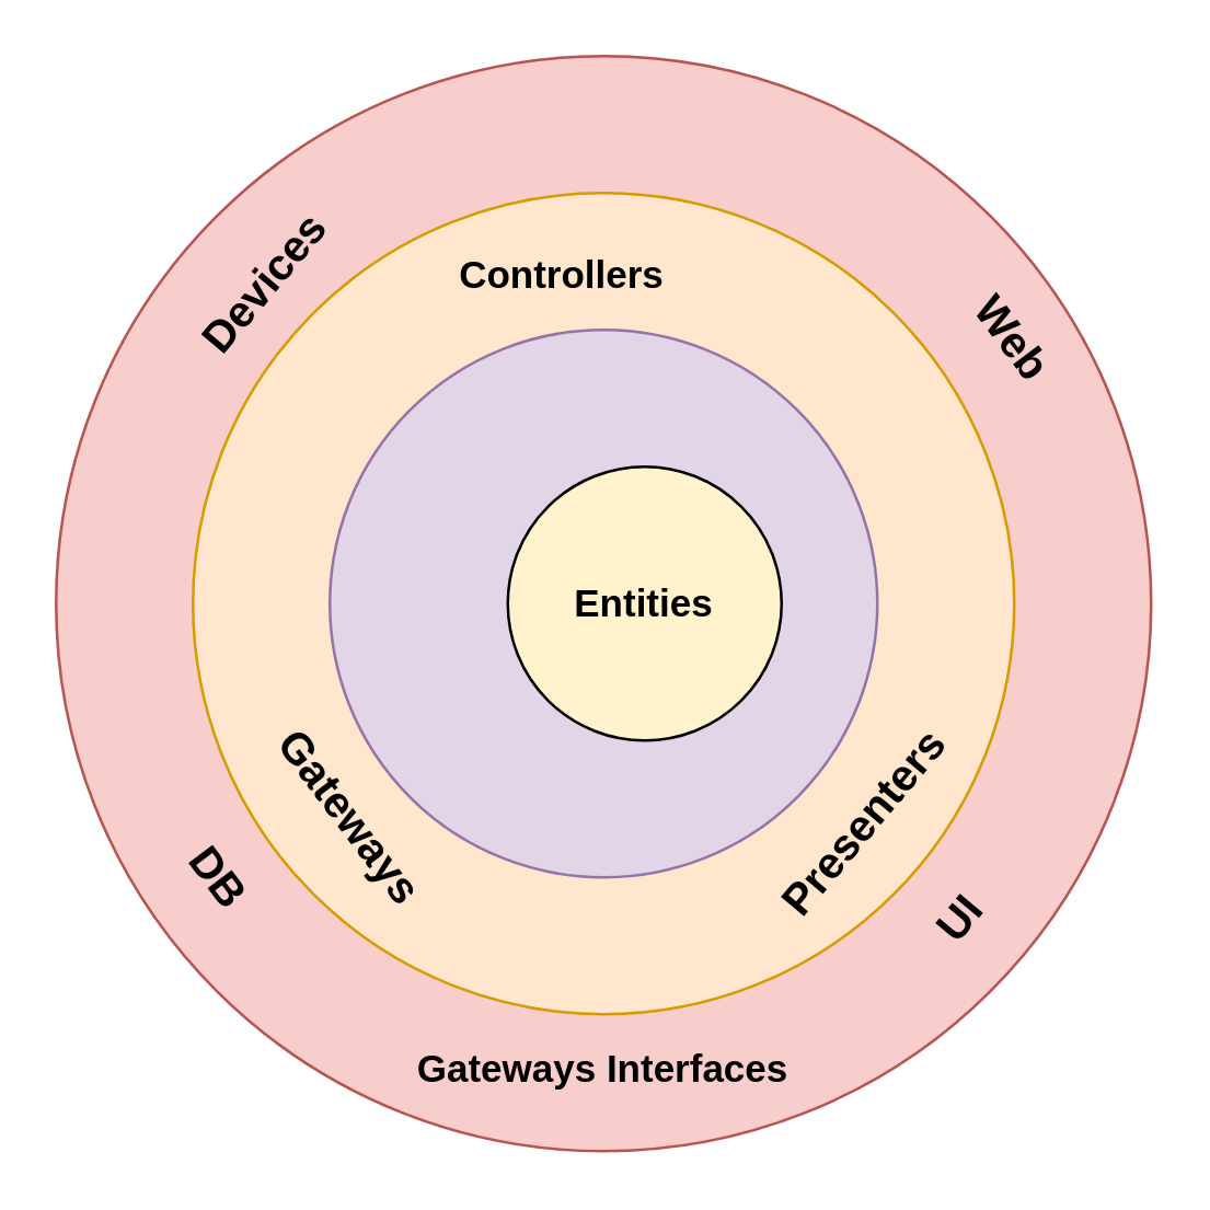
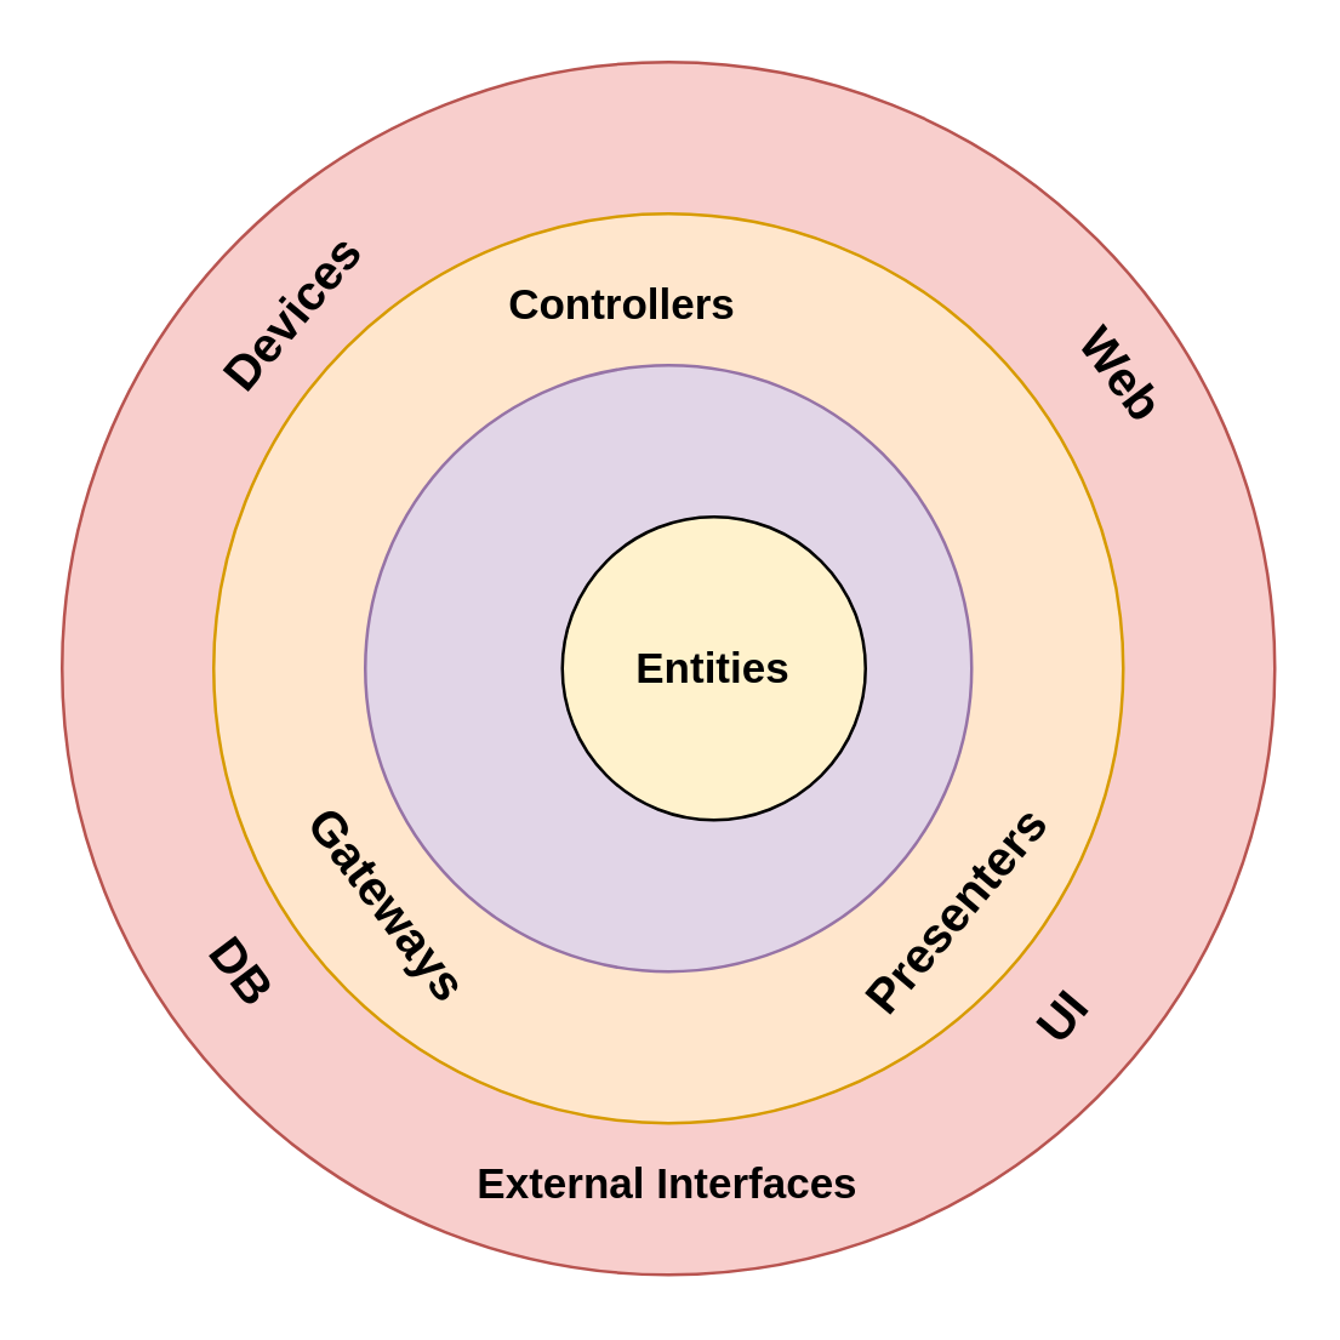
  <mxCell id="0" />
  <mxCell id="1" parent="0" />
  <mxCell id="2" value="" style="ellipse;whiteSpace=wrap;html=1;aspect=fixed;fillColor=#f8cecc;strokeColor=#b85450;" parent="1" vertex="1"><mxGeometry x="20" y="20" width="400" height="400" as="geometry" /></mxCell>
  <mxCell id="3" value="" style="ellipse;whiteSpace=wrap;html=1;aspect=fixed;fillColor=#ffe6cc;strokeColor=#d79b00;" parent="1" vertex="1"><mxGeometry x="70" y="70" width="300" height="300" as="geometry" /></mxCell>
  <mxCell id="4" value="" style="ellipse;whiteSpace=wrap;html=1;aspect=fixed;fillColor=#e1d5e7;fontStyle=1;fontSize=14;strokeColor=#9673a6;" parent="1" vertex="1"><mxGeometry x="120" y="120" width="200" height="200" as="geometry" /></mxCell>
  <mxCell id="5" value="Controllers" style="text;html=1;strokeColor=none;fillColor=none;align=center;verticalAlign=middle;whiteSpace=wrap;rounded=0;fontStyle=1;fontSize=14;" parent="1" vertex="1"><mxGeometry x="125" y="90" width="160" height="20" as="geometry" /></mxCell>
  <mxCell id="6" value="DB" style="text;html=1;strokeColor=none;fillColor=none;align=center;verticalAlign=middle;whiteSpace=wrap;rounded=0;rotation=53;fontStyle=1;fontSize=16;" parent="1" vertex="1"><mxGeometry x="60" y="310" width="40" height="20" as="geometry" /></mxCell>
  <mxCell id="7" value="UI" style="text;html=1;strokeColor=none;fillColor=none;align=center;verticalAlign=middle;whiteSpace=wrap;rounded=0;rotation=310;fontStyle=1;fontSize=16;" parent="1" vertex="1"><mxGeometry x="330" y="325" width="40" height="20" as="geometry" /></mxCell>
  <mxCell id="8" value="Entities" style="ellipse;whiteSpace=wrap;html=1;aspect=fixed;fillColor=#FFF2CC;fontStyle=1;fontSize=14;" parent="1" vertex="1"><mxGeometry x="185" y="170" width="100" height="100" as="geometry" /></mxCell>
  <mxCell id="9" value="Devices" style="text;html=1;strokeColor=none;fillColor=none;align=center;verticalAlign=middle;whiteSpace=wrap;rounded=0;rotation=310;fontStyle=1;fontSize=16;" parent="1" vertex="1"><mxGeometry x="76" y="93" width="40" height="20" as="geometry" /></mxCell>
  <mxCell id="10" value="Web" style="text;html=1;strokeColor=none;fillColor=none;align=center;verticalAlign=middle;whiteSpace=wrap;rounded=0;rotation=53;fontStyle=1;fontSize=16;" parent="1" vertex="1"><mxGeometry x="350" y="113" width="40" height="20" as="geometry" /></mxCell>
- <mxCell id="11" value="Gateways Interfaces" style="text;html=1;strokeColor=none;fillColor=none;align=center;verticalAlign=middle;whiteSpace=wrap;rounded=0;fontStyle=1;fontSize=14;" parent="1" vertex="1"><mxGeometry x="140" y="380" width="160" height="20" as="geometry" /></mxCell>
+ <mxCell id="11" value="External Interfaces" style="text;html=1;strokeColor=none;fillColor=none;align=center;verticalAlign=middle;whiteSpace=wrap;rounded=0;fontStyle=1;fontSize=14;" parent="1" vertex="1"><mxGeometry x="140" y="380" width="160" height="20" as="geometry" /></mxCell>
  <mxCell id="12" value="Gateways" style="text;html=1;strokeColor=none;fillColor=none;align=center;verticalAlign=middle;whiteSpace=wrap;rounded=0;rotation=53;fontStyle=1;fontSize=16;" parent="1" vertex="1"><mxGeometry x="108" y="288" width="40" height="20" as="geometry" /></mxCell>
  <mxCell id="13" value="Presenters" style="text;html=1;strokeColor=none;fillColor=none;align=center;verticalAlign=middle;whiteSpace=wrap;rounded=0;rotation=310;fontStyle=1;fontSize=16;" parent="1" vertex="1"><mxGeometry x="295" y="290" width="40" height="20" as="geometry" /></mxCell>
